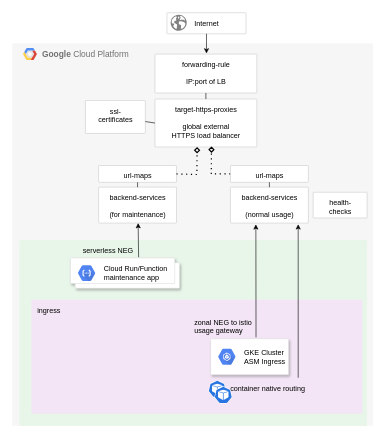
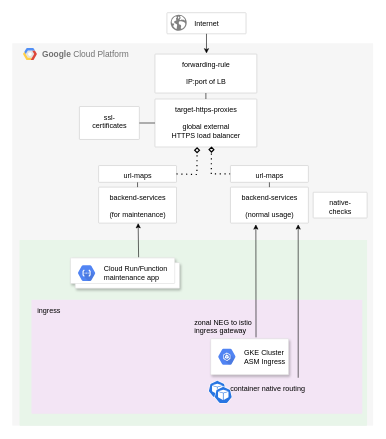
  <mxCell id="0" />
  <mxCell id="1" parent="0" />
  <mxCell id="2" value="&lt;b&gt;Google &lt;/b&gt;Cloud Platform" style="fillColor=#F6F6F6;strokeColor=none;shadow=0;gradientColor=none;fontSize=14;align=left;spacing=10;fontColor=#717171;9E9E9E;verticalAlign=top;spacingTop=-4;fontStyle=0;spacingLeft=40;html=1;container=0;" parent="1" vertex="1"><mxGeometry x="20" y="71" width="602" height="638" as="geometry" /></mxCell>
  <mxCell id="3" value="" style="sketch=0;points=[[0,0,0],[0.25,0,0],[0.5,0,0],[0.75,0,0],[1,0,0],[1,0.25,0],[1,0.5,0],[1,0.75,0],[1,1,0],[0.75,1,0],[0.5,1,0],[0.25,1,0],[0,1,0],[0,0.75,0],[0,0.5,0],[0,0.25,0]];rounded=1;absoluteArcSize=1;arcSize=2;html=1;strokeColor=none;gradientColor=none;shadow=0;dashed=0;fontSize=12;fontColor=#9E9E9E;align=left;verticalAlign=top;spacing=10;spacingTop=-4;fillColor=#E8F5E9;" parent="1" vertex="1"><mxGeometry x="32" y="399" width="580" height="310" as="geometry"><mxPoint x="10" y="50" as="offset" /></mxGeometry></mxCell>
  <mxCell id="4" value="ingress" style="sketch=0;points=[[0,0,0],[0.25,0,0],[0.5,0,0],[0.75,0,0],[1,0,0],[1,0.25,0],[1,0.5,0],[1,0.75,0],[1,1,0],[0.75,1,0],[0.5,1,0],[0.25,1,0],[0,1,0],[0,0.75,0],[0,0.5,0],[0,0.25,0]];rounded=1;absoluteArcSize=1;arcSize=2;html=1;strokeColor=none;gradientColor=none;shadow=0;dashed=0;fontSize=12;fontColor=#000000;align=left;verticalAlign=top;spacing=10;spacingTop=-4;fillColor=#F3E5F5;" parent="1" vertex="1"><mxGeometry x="52" y="499" width="552" height="190" as="geometry" /></mxCell>
- <mxCell id="5" value="&lt;div&gt;ssl-&lt;/div&gt;&lt;div&gt;certificates&lt;/div&gt;" style="sketch=0;points=[[0,0,0],[0.25,0,0],[0.5,0,0],[0.75,0,0],[1,0,0],[1,0.25,0],[1,0.5,0],[1,0.75,0],[1,1,0],[0.75,1,0],[0.5,1,0],[0.25,1,0],[0,1,0],[0,0.75,0],[0,0.5,0],[0,0.25,0]];rounded=1;absoluteArcSize=1;arcSize=2;html=1;strokeColor=#CCCCCC;gradientColor=none;shadow=0;dashed=0;fontSize=12;fontColor=#000000;align=center;verticalAlign=top;spacing=10;spacingTop=-4;fillColor=#FFFFFF;strokeWidth=1;" parent="1" vertex="1"><mxGeometry x="142" y="166.5" width="100" height="55" as="geometry" /></mxCell>
+ <mxCell id="5" value="&lt;div&gt;ssl-&lt;/div&gt;&lt;div&gt;certificates&lt;/div&gt;" style="sketch=0;points=[[0,0,0],[0.25,0,0],[0.5,0,0],[0.75,0,0],[1,0,0],[1,0.25,0],[1,0.5,0],[1,0.75,0],[1,1,0],[0.75,1,0],[0.5,1,0],[0.25,1,0],[0,1,0],[0,0.75,0],[0,0.5,0],[0,0.25,0]];rounded=1;absoluteArcSize=1;arcSize=2;html=1;strokeColor=#CCCCCC;gradientColor=none;shadow=0;dashed=0;fontSize=12;fontColor=#000000;align=center;verticalAlign=top;spacing=10;spacingTop=-4;fillColor=#FFFFFF;strokeWidth=1;" parent="1" vertex="1"><mxGeometry x="132" y="176.5" width="100" height="55" as="geometry" /></mxCell>
  <mxCell id="6" value="&lt;div&gt;backend-services&lt;/div&gt;&lt;div&gt;&lt;br&gt;&lt;/div&gt;&lt;div&gt;(normal usage)&lt;br&gt;&lt;/div&gt;" style="sketch=0;points=[[0,0,0],[0.25,0,0],[0.5,0,0],[0.75,0,0],[1,0,0],[1,0.25,0],[1,0.5,0],[1,0.75,0],[1,1,0],[0.75,1,0],[0.5,1,0],[0.25,1,0],[0,1,0],[0,0.75,0],[0,0.5,0],[0,0.25,0]];rounded=1;absoluteArcSize=1;arcSize=2;html=1;strokeColor=#CCCCCC;gradientColor=none;shadow=0;dashed=0;fontSize=12;fontColor=#000000;align=center;verticalAlign=top;spacing=10;spacingTop=-4;fillColor=#FFFFFF;strokeWidth=1;" parent="1" vertex="1"><mxGeometry x="384" y="311" width="130" height="60" as="geometry" /></mxCell>
- <mxCell id="7" value="&lt;div&gt;health-&lt;/div&gt;&lt;div&gt;checks&lt;/div&gt;" style="sketch=0;points=[[0,0,0],[0.25,0,0],[0.5,0,0],[0.75,0,0],[1,0,0],[1,0.25,0],[1,0.5,0],[1,0.75,0],[1,1,0],[0.75,1,0],[0.5,1,0],[0.25,1,0],[0,1,0],[0,0.75,0],[0,0.5,0],[0,0.25,0]];rounded=1;absoluteArcSize=1;arcSize=2;html=1;strokeColor=#CCCCCC;gradientColor=none;shadow=0;dashed=0;fontSize=12;fontColor=#000000;align=center;verticalAlign=top;spacing=10;spacingTop=-4;fillColor=#FFFFFF;strokeWidth=1;" parent="1" vertex="1"><mxGeometry x="522" y="319.5" width="90" height="43" as="geometry" /></mxCell>
+ <mxCell id="7" value="&lt;div&gt;native-&lt;/div&gt;&lt;div&gt;checks&lt;/div&gt;" style="sketch=0;points=[[0,0,0],[0.25,0,0],[0.5,0,0],[0.75,0,0],[1,0,0],[1,0.25,0],[1,0.5,0],[1,0.75,0],[1,1,0],[0.75,1,0],[0.5,1,0],[0.25,1,0],[0,1,0],[0,0.75,0],[0,0.5,0],[0,0.25,0]];rounded=1;absoluteArcSize=1;arcSize=2;html=1;strokeColor=#CCCCCC;gradientColor=none;shadow=0;dashed=0;fontSize=12;fontColor=#000000;align=center;verticalAlign=top;spacing=10;spacingTop=-4;fillColor=#FFFFFF;strokeWidth=1;" parent="1" vertex="1"><mxGeometry x="522" y="319.5" width="90" height="43" as="geometry" /></mxCell>
  <mxCell id="8" value="&lt;div&gt;target-https-proxies&lt;/div&gt;&lt;div&gt;&lt;br&gt;&lt;/div&gt;&lt;div&gt;global external&lt;/div&gt;&lt;div&gt;HTTPS load balancer&lt;br&gt;&lt;/div&gt;" style="sketch=0;points=[[0,0,0],[0.25,0,0],[0.5,0,0],[0.75,0,0],[1,0,0],[1,0.25,0],[1,0.5,0],[1,0.75,0],[1,1,0],[0.75,1,0],[0.5,1,0],[0.25,1,0],[0,1,0],[0,0.75,0],[0,0.5,0],[0,0.25,0]];rounded=1;absoluteArcSize=1;arcSize=2;html=1;strokeColor=#CCCCCC;gradientColor=none;shadow=0;dashed=0;fontSize=12;fontColor=#000000;align=center;verticalAlign=top;spacing=10;spacingTop=-4;fillColor=#FFFFFF;strokeWidth=1;" parent="1" vertex="1"><mxGeometry x="258" y="164" width="170" height="80" as="geometry" /></mxCell>
  <mxCell id="9" value="" style="endArrow=none;html=1;rounded=0;entryX=0;entryY=0.5;entryDx=0;entryDy=0;entryPerimeter=0;" parent="1" source="5" target="8" edge="1"><mxGeometry width="50" height="50" relative="1" as="geometry"><mxPoint x="120" y="536" as="sourcePoint" /><mxPoint x="170" y="486" as="targetPoint" /></mxGeometry></mxCell>
  <mxCell id="10" value="&lt;div&gt;forwarding-rule&lt;/div&gt;&lt;div&gt;&lt;br&gt;&lt;/div&gt;IP:port of LB" style="sketch=0;points=[[0,0,0],[0.25,0,0],[0.5,0,0],[0.75,0,0],[1,0,0],[1,0.25,0],[1,0.5,0],[1,0.75,0],[1,1,0],[0.75,1,0],[0.5,1,0],[0.25,1,0],[0,1,0],[0,0.75,0],[0,0.5,0],[0,0.25,0]];rounded=1;absoluteArcSize=1;arcSize=2;html=1;strokeColor=#CCCCCC;gradientColor=none;shadow=0;dashed=0;fontSize=12;fontColor=#000000;align=center;verticalAlign=top;spacing=10;spacingTop=-4;fillColor=#FFFFFF;strokeWidth=1;" parent="1" vertex="1"><mxGeometry x="258" y="89" width="170" height="65" as="geometry" /></mxCell>
  <mxCell id="11" value="" style="group" parent="1" vertex="1" connectable="0"><mxGeometry x="278" y="20" width="132" height="35.2" as="geometry" /></mxCell>
  <mxCell id="12" value="Internet" style="sketch=0;points=[[0,0,0],[0.25,0,0],[0.5,0,0],[0.75,0,0],[1,0,0],[1,0.25,0],[1,0.5,0],[1,0.75,0],[1,1,0],[0.75,1,0],[0.5,1,0],[0.25,1,0],[0,1,0],[0,0.75,0],[0,0.5,0],[0,0.25,0]];rounded=1;absoluteArcSize=1;arcSize=2;html=1;strokeColor=#CCCCCC;gradientColor=none;shadow=0;dashed=0;fontSize=12;fontColor=#000000;align=center;verticalAlign=top;spacing=10;spacingTop=-4;fillColor=#FFFFFF;strokeWidth=1;" parent="11" vertex="1"><mxGeometry width="132" height="35.2" as="geometry" /></mxCell>
  <mxCell id="13" value="" style="shadow=0;dashed=0;html=1;strokeColor=none;fillColor=#808080;labelPosition=center;verticalLabelPosition=bottom;verticalAlign=top;align=center;outlineConnect=0;shape=mxgraph.veeam.globe;" parent="11" vertex="1"><mxGeometry x="6.2" y="3.2" width="26.8" height="26.8" as="geometry" /></mxCell>
  <mxCell id="14" value="" style="endArrow=classic;html=1;rounded=0;exitX=0.5;exitY=1;exitDx=0;exitDy=0;exitPerimeter=0;entryX=0.5;entryY=0;entryDx=0;entryDy=0;entryPerimeter=0;" parent="1" source="12" edge="1"><mxGeometry width="50" height="50" relative="1" as="geometry"><mxPoint x="524" y="328" as="sourcePoint" /><mxPoint x="344" y="88" as="targetPoint" /></mxGeometry></mxCell>
  <mxCell id="15" value="" style="endArrow=none;html=1;rounded=0;exitX=0.5;exitY=0;exitDx=0;exitDy=0;exitPerimeter=0;entryX=0.5;entryY=1;entryDx=0;entryDy=0;entryPerimeter=0;" parent="1" source="8" target="10" edge="1"><mxGeometry width="50" height="50" relative="1" as="geometry"><mxPoint x="523" y="299" as="sourcePoint" /><mxPoint x="333" y="159" as="targetPoint" /></mxGeometry></mxCell>
  <mxCell id="16" value="" style="shape=mxgraph.gcp2.google_cloud_platform;fillColor=#F6F6F6;strokeColor=none;shadow=0;gradientColor=none;" parent="1" vertex="1"><mxGeometry x="38" y="79" width="23" height="20" as="geometry"><mxPoint x="20" y="10" as="offset" /></mxGeometry></mxCell>
  <mxCell id="17" value="" style="shape=mxgraph.gcp2.doubleRect;strokeColor=#dddddd;shadow=1;strokeWidth=1;" parent="1" vertex="1"><mxGeometry x="117" y="429" width="182" height="50.78" as="geometry" /></mxCell>
  <mxCell id="18" value="&lt;div&gt;&lt;font color=&quot;#000000&quot;&gt;Cloud Run/Function&lt;/font&gt;&lt;/div&gt;&lt;div&gt;&lt;font color=&quot;#000000&quot;&gt;maintenance app&lt;br&gt;&lt;/font&gt;&lt;/div&gt;" style="sketch=0;dashed=0;connectable=0;html=1;fillColor=#5184F3;strokeColor=none;shape=mxgraph.gcp2.hexIcon;prIcon=cloud_functions;part=1;labelPosition=right;verticalLabelPosition=middle;align=left;verticalAlign=middle;spacingLeft=5;fontColor=#999999;fontSize=12;" parent="17" vertex="1"><mxGeometry y="0.5" width="44" height="39" relative="1" as="geometry"><mxPoint x="5" y="-19.5" as="offset" /></mxGeometry></mxCell>
- <mxCell id="19" value="&lt;div&gt;serverless NEG&lt;/div&gt;" style="text;html=1;resizable=0;autosize=1;align=left;verticalAlign=middle;points=[];fillColor=none;strokeColor=none;rounded=0;" parent="1" vertex="1"><mxGeometry x="136" y="407" width="100" height="20" as="geometry" /></mxCell>
  <mxCell id="20" value="" style="strokeColor=#dddddd;shadow=1;strokeWidth=1;rounded=1;absoluteArcSize=1;arcSize=2;" parent="1" vertex="1"><mxGeometry x="351" y="564" width="130" height="60" as="geometry" /></mxCell>
  <mxCell id="21" value="&lt;div&gt;&lt;font color=&quot;#000000&quot;&gt;GKE Cluster&lt;/font&gt;&lt;/div&gt;&lt;div&gt;&lt;font color=&quot;#000000&quot;&gt;ASM Ingress&lt;/font&gt;&lt;br&gt;&lt;/div&gt;" style="sketch=0;dashed=0;connectable=0;html=1;fillColor=#5184F3;strokeColor=none;shape=mxgraph.gcp2.hexIcon;prIcon=container_engine;part=1;labelPosition=right;verticalLabelPosition=middle;align=left;verticalAlign=middle;spacingLeft=5;fontColor=#999999;fontSize=12;" parent="20" vertex="1"><mxGeometry y="0.5" width="44" height="39" relative="1" as="geometry"><mxPoint x="5" y="-19.5" as="offset" /></mxGeometry></mxCell>
- <mxCell id="22" value="&lt;div&gt;zonal NEG to istio&lt;/div&gt;&lt;div&gt;usage gateway&lt;/div&gt;&lt;div&gt;&lt;br&gt;&lt;/div&gt;" style="text;html=1;resizable=0;autosize=1;align=left;verticalAlign=middle;points=[];fillColor=none;strokeColor=none;rounded=0;" parent="1" vertex="1"><mxGeometry x="322" y="526" width="110" height="50" as="geometry" /></mxCell>
+ <mxCell id="22" value="&lt;div&gt;zonal NEG to istio&lt;/div&gt;&lt;div&gt;ingress gateway&lt;/div&gt;&lt;div&gt;&lt;br&gt;&lt;/div&gt;" style="text;html=1;resizable=0;autosize=1;align=left;verticalAlign=middle;points=[];fillColor=none;strokeColor=none;rounded=0;" parent="1" vertex="1"><mxGeometry x="322" y="526" width="110" height="50" as="geometry" /></mxCell>
  <mxCell id="23" value="" style="sketch=0;html=1;dashed=0;whitespace=wrap;fillColor=#2875E2;strokeColor=#ffffff;points=[[0.005,0.63,0],[0.1,0.2,0],[0.9,0.2,0],[0.5,0,0],[0.995,0.63,0],[0.72,0.99,0],[0.5,1,0],[0.28,0.99,0]];shape=mxgraph.kubernetes.icon;prIcon=pod;fontColor=#000000;" parent="1" vertex="1"><mxGeometry x="347" y="633.2" width="30" height="28.8" as="geometry" /></mxCell>
  <mxCell id="24" value="container native routing" style="text;html=1;resizable=0;autosize=1;align=left;verticalAlign=middle;points=[];fillColor=none;strokeColor=none;rounded=0;" parent="1" vertex="1"><mxGeometry x="382" y="637.6" width="140" height="20" as="geometry" /></mxCell>
  <mxCell id="25" value="&lt;div&gt;backend-services&lt;/div&gt;&lt;div&gt;&lt;br&gt;&lt;/div&gt;&lt;div&gt;(for maintenance)&lt;br&gt;&lt;/div&gt;" style="sketch=0;points=[[0,0,0],[0.25,0,0],[0.5,0,0],[0.75,0,0],[1,0,0],[1,0.25,0],[1,0.5,0],[1,0.75,0],[1,1,0],[0.75,1,0],[0.5,1,0],[0.25,1,0],[0,1,0],[0,0.75,0],[0,0.5,0],[0,0.25,0]];rounded=1;absoluteArcSize=1;arcSize=2;html=1;strokeColor=#CCCCCC;gradientColor=none;shadow=0;dashed=0;fontSize=12;fontColor=#000000;align=center;verticalAlign=top;spacing=10;spacingTop=-4;fillColor=#FFFFFF;strokeWidth=1;" parent="1" vertex="1"><mxGeometry x="164" y="311" width="130" height="60" as="geometry" /></mxCell>
  <mxCell id="26" value="" style="endArrow=classic;html=1;rounded=0;strokeColor=#000000;strokeWidth=1;entryX=0.5;entryY=1;entryDx=0;entryDy=0;entryPerimeter=0;exitX=0.625;exitY=-0.02;exitDx=0;exitDy=0;exitPerimeter=0;" parent="1" source="17" edge="1"><mxGeometry width="50" height="50" relative="1" as="geometry"><mxPoint x="230" y="418" as="sourcePoint" /><mxPoint x="230" y="371" as="targetPoint" /></mxGeometry></mxCell>
  <mxCell id="27" value="" style="endArrow=diamond;dashed=1;html=1;dashPattern=1 3;strokeWidth=2;rounded=0;fontSize=11;fontColor=#FF0000;endFill=0;exitX=0;exitY=0.5;exitDx=0;exitDy=0;exitPerimeter=0;entryX=0.555;entryY=0.988;entryDx=0;entryDy=0;entryPerimeter=0;" parent="1" source="31" target="8" edge="1"><mxGeometry width="50" height="50" relative="1" as="geometry"><mxPoint x="382" y="339" as="sourcePoint" /><mxPoint x="352" y="249" as="targetPoint" /><Array as="points"><mxPoint x="352" y="289" /></Array></mxGeometry></mxCell>
  <mxCell id="28" value="" style="sketch=0;html=1;dashed=0;whitespace=wrap;fillColor=#2875E2;strokeColor=#ffffff;points=[[0.005,0.63,0],[0.1,0.2,0],[0.9,0.2,0],[0.5,0,0],[0.995,0.63,0],[0.72,0.99,0],[0.5,1,0],[0.28,0.99,0]];shape=mxgraph.kubernetes.icon;prIcon=pod;fontColor=#000000;" parent="1" vertex="1"><mxGeometry x="357" y="643.2" width="30" height="28.8" as="geometry" /></mxCell>
  <mxCell id="29" value="url-maps" style="sketch=0;points=[[0,0,0],[0.25,0,0],[0.5,0,0],[0.75,0,0],[1,0,0],[1,0.25,0],[1,0.5,0],[1,0.75,0],[1,1,0],[0.75,1,0],[0.5,1,0],[0.25,1,0],[0,1,0],[0,0.75,0],[0,0.5,0],[0,0.25,0]];rounded=1;absoluteArcSize=1;arcSize=2;html=1;strokeColor=#CCCCCC;gradientColor=none;shadow=0;dashed=0;fontSize=12;fontColor=#000000;align=center;verticalAlign=top;spacing=10;spacingTop=-4;fillColor=#FFFFFF;strokeWidth=1;" parent="1" vertex="1"><mxGeometry x="164" y="275" width="130" height="28" as="geometry" /></mxCell>
  <mxCell id="30" value="" style="endArrow=none;html=1;rounded=0;entryX=0.5;entryY=1;entryDx=0;entryDy=0;entryPerimeter=0;exitX=0.5;exitY=0;exitDx=0;exitDy=0;exitPerimeter=0;" parent="1" source="25" target="29" edge="1"><mxGeometry width="50" height="50" relative="1" as="geometry"><mxPoint x="312" y="439" as="sourcePoint" /><mxPoint x="362" y="389" as="targetPoint" /></mxGeometry></mxCell>
  <mxCell id="31" value="url-maps" style="sketch=0;points=[[0,0,0],[0.25,0,0],[0.5,0,0],[0.75,0,0],[1,0,0],[1,0.25,0],[1,0.5,0],[1,0.75,0],[1,1,0],[0.75,1,0],[0.5,1,0],[0.25,1,0],[0,1,0],[0,0.75,0],[0,0.5,0],[0,0.25,0]];rounded=1;absoluteArcSize=1;arcSize=2;html=1;strokeColor=#CCCCCC;gradientColor=none;shadow=0;dashed=0;fontSize=12;fontColor=#000000;align=center;verticalAlign=top;spacing=10;spacingTop=-4;fillColor=#FFFFFF;strokeWidth=1;" parent="1" vertex="1"><mxGeometry x="384" y="275" width="130" height="28" as="geometry" /></mxCell>
  <mxCell id="32" value="" style="endArrow=none;html=1;rounded=0;entryX=0.5;entryY=1;entryDx=0;entryDy=0;entryPerimeter=0;exitX=0.5;exitY=0;exitDx=0;exitDy=0;exitPerimeter=0;" parent="1" target="31" edge="1"><mxGeometry width="50" height="50" relative="1" as="geometry"><mxPoint x="449" y="311" as="sourcePoint" /><mxPoint x="582" y="389" as="targetPoint" /></mxGeometry></mxCell>
  <mxCell id="33" value="" style="endArrow=diamond;dashed=1;html=1;dashPattern=1 3;strokeWidth=2;rounded=0;fontSize=11;fontColor=#FF0000;endFill=0;exitX=1;exitY=0.5;exitDx=0;exitDy=0;exitPerimeter=0;entryX=0.555;entryY=0.988;entryDx=0;entryDy=0;entryPerimeter=0;" parent="1" source="29" edge="1"><mxGeometry width="50" height="50" relative="1" as="geometry"><mxPoint x="360" y="289.96" as="sourcePoint" /><mxPoint x="328.35" y="244" as="targetPoint" /><Array as="points"><mxPoint x="328" y="289.96" /></Array></mxGeometry></mxCell>
  <mxCell id="34" value="" style="endArrow=classic;html=1;rounded=0;strokeColor=#000000;strokeWidth=1;exitX=0.582;exitY=-0.04;exitDx=0;exitDy=0;exitPerimeter=0;entryX=0.326;entryY=1.036;entryDx=0;entryDy=0;entryPerimeter=0;" parent="1" source="20" target="6" edge="1"><mxGeometry width="50" height="50" relative="1" as="geometry"><mxPoint x="524.5" y="587" as="sourcePoint" /><mxPoint x="452" y="379" as="targetPoint" /><Array as="points" /></mxGeometry></mxCell>
  <mxCell id="35" value="" style="endArrow=classic;html=1;rounded=0;strokeColor=#000000;strokeWidth=1;entryX=0.326;entryY=1.036;entryDx=0;entryDy=0;entryPerimeter=0;" parent="1" edge="1"><mxGeometry width="50" height="50" relative="1" as="geometry"><mxPoint x="497" y="629" as="sourcePoint" /><mxPoint x="497" y="373" as="targetPoint" /><Array as="points" /></mxGeometry></mxCell>
